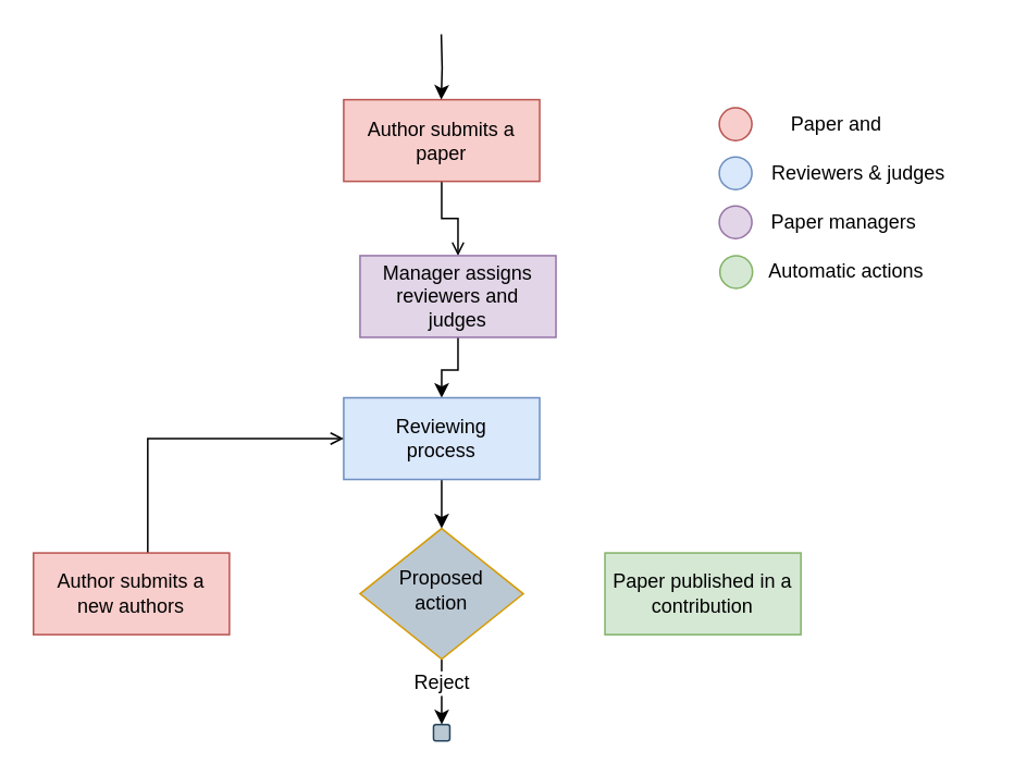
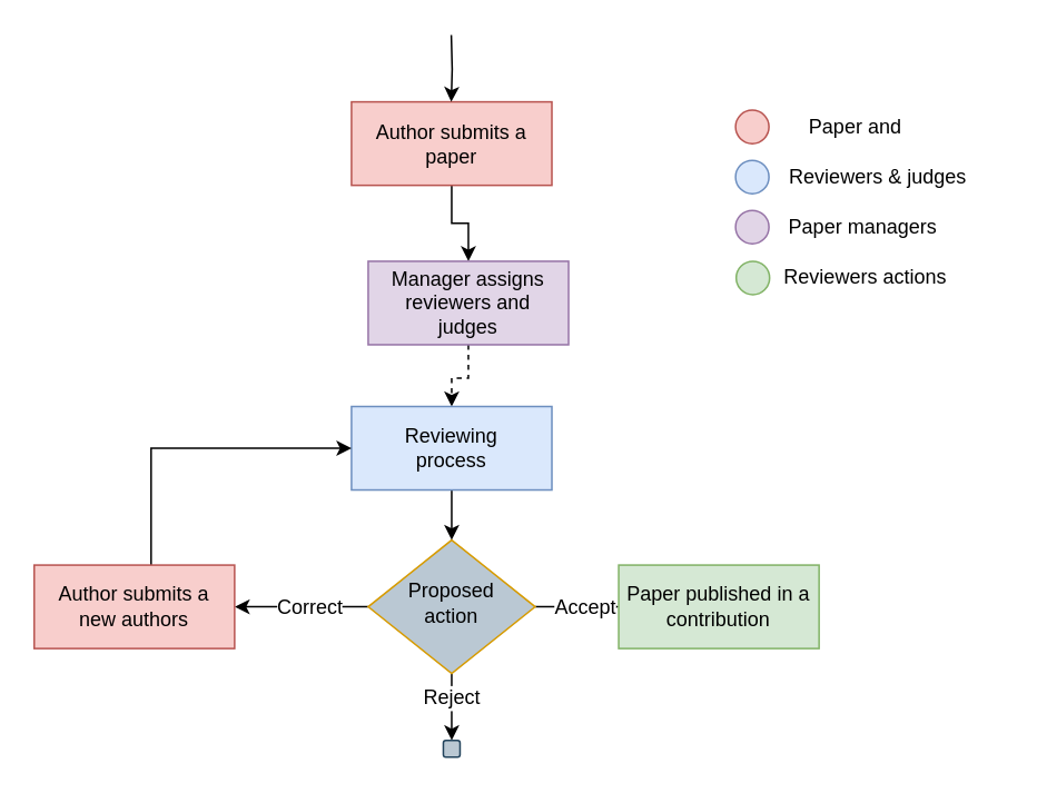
  <mxCell id="0" />
  <mxCell id="1" parent="0" />
  <mxCell id="2" style="edgeStyle=orthogonalEdgeStyle;rounded=0;orthogonalLoop=1;jettySize=auto;html=1;" parent="1" source="8" edge="1"><mxGeometry relative="1" as="geometry"><mxPoint x="270" y="443" as="targetPoint" /></mxGeometry></mxCell>
  <mxCell id="3" value="Reject" style="edgeLabel;html=1;align=center;verticalAlign=middle;resizable=0;points=[];fontSize=12;" parent="2" vertex="1" connectable="0"><mxGeometry x="-0.302" y="-1" relative="1" as="geometry"><mxPoint as="offset" /></mxGeometry></mxCell>
+ <mxCell id="4" style="edgeStyle=orthogonalEdgeStyle;rounded=0;orthogonalLoop=1;jettySize=auto;html=1;entryX=0;entryY=0.5;entryDx=0;entryDy=0;" parent="1" source="8" target="16" edge="1"><mxGeometry relative="1" as="geometry"><mxPoint x="370" y="363" as="targetPoint" /></mxGeometry></mxCell>
+ <mxCell id="5" value="Accept" style="edgeLabel;html=1;align=center;verticalAlign=middle;resizable=0;points=[];fontSize=12;" parent="4" vertex="1" connectable="0"><mxGeometry x="-0.242" y="2" relative="1" as="geometry"><mxPoint x="10" y="2" as="offset" /></mxGeometry></mxCell>
+ <mxCell id="6" style="edgeStyle=orthogonalEdgeStyle;rounded=0;orthogonalLoop=1;jettySize=auto;html=1;entryX=1;entryY=0.5;entryDx=0;entryDy=0;" parent="1" source="8" target="18" edge="1"><mxGeometry relative="1" as="geometry" /></mxCell>
+ <mxCell id="7" value="Correct" style="edgeLabel;html=1;align=center;verticalAlign=middle;resizable=0;points=[];fontSize=12;" parent="6" vertex="1" connectable="0"><mxGeometry x="0.25" y="-1" relative="1" as="geometry"><mxPoint x="14" y="1" as="offset" /></mxGeometry></mxCell>
  <mxCell id="8" value="&lt;div&gt;Proposed&lt;/div&gt;&lt;div&gt;action&lt;/div&gt;" style="rhombus;whiteSpace=wrap;html=1;shadow=0;fontFamily=Helvetica;fontSize=12;align=center;strokeWidth=1;spacing=6;spacingTop=-4;fillColor=#bac8d3;strokeColor=#d79b00;" parent="1" vertex="1"><mxGeometry x="220" y="323" width="100" height="80" as="geometry" /></mxCell>
  <mxCell id="9" style="edgeStyle=orthogonalEdgeStyle;rounded=0;orthogonalLoop=1;jettySize=auto;html=1;entryX=0.5;entryY=0;entryDx=0;entryDy=0;" parent="1" edge="1"><mxGeometry relative="1" as="geometry"><mxPoint x="270" y="293" as="sourcePoint" /><mxPoint x="270" y="323" as="targetPoint" /></mxGeometry></mxCell>
  <mxCell id="10" value="" style="rounded=1;whiteSpace=wrap;html=1;fontSize=12;glass=0;strokeWidth=1;shadow=0;fillColor=#bac8d3;strokeColor=#23445d;" parent="1" vertex="1"><mxGeometry x="265" y="443" width="10" height="10" as="geometry" /></mxCell>
- <mxCell id="11" style="edgeStyle=orthogonalEdgeStyle;rounded=0;orthogonalLoop=1;jettySize=auto;html=1;entryX=0.5;entryY=0;entryDx=0;entryDy=0;endArrow=open;" parent="1" source="12" target="14" edge="1"><mxGeometry relative="1" as="geometry" /></mxCell>
+ <mxCell id="11" style="edgeStyle=orthogonalEdgeStyle;rounded=0;orthogonalLoop=1;jettySize=auto;html=1;entryX=0.5;entryY=0;entryDx=0;entryDy=0;" parent="1" source="12" target="14" edge="1"><mxGeometry relative="1" as="geometry" /></mxCell>
  <mxCell id="12" value="Author submits a paper" style="rounded=0;whiteSpace=wrap;html=1;fillColor=#f8cecc;strokeColor=#b85450;" parent="1" vertex="1"><mxGeometry x="210" y="60.5" width="120" height="50" as="geometry" /></mxCell>
- <mxCell id="13" style="edgeStyle=orthogonalEdgeStyle;rounded=0;orthogonalLoop=1;jettySize=auto;html=1;entryX=0.5;entryY=0;entryDx=0;entryDy=0;fontSize=12;" edge="1" parent="1" source="14" target="15"><mxGeometry relative="1" as="geometry" /></mxCell>
+ <mxCell id="13" style="edgeStyle=orthogonalEdgeStyle;rounded=0;orthogonalLoop=1;jettySize=auto;html=1;entryX=0.5;entryY=0;entryDx=0;entryDy=0;fontSize=12;dashed=1;" edge="1" parent="1" source="14" target="15"><mxGeometry relative="1" as="geometry" /></mxCell>
  <mxCell id="14" value="Manager assigns reviewers and judges" style="rounded=0;whiteSpace=wrap;html=1;fillColor=#e1d5e7;strokeColor=#9673a6;spacing=10;spacingTop=0;" parent="1" vertex="1"><mxGeometry x="220" y="156" width="120" height="50" as="geometry" /></mxCell>
  <mxCell id="15" value="Reviewing process" style="rounded=0;whiteSpace=wrap;html=1;fillColor=#dae8fc;strokeColor=#6c8ebf;spacing=12;" parent="1" vertex="1"><mxGeometry x="210" y="243" width="120" height="50" as="geometry" /></mxCell>
  <mxCell id="16" value="Paper published in a contribution" style="rounded=0;whiteSpace=wrap;html=1;fillColor=#d5e8d4;strokeColor=#82b366;spacingRight=4;spacingLeft=4;" parent="1" vertex="1"><mxGeometry x="370" y="338" width="120" height="50" as="geometry" /></mxCell>
- <mxCell id="17" style="edgeStyle=orthogonalEdgeStyle;rounded=0;orthogonalLoop=1;jettySize=auto;html=1;entryX=0;entryY=0.5;entryDx=0;entryDy=0;endArrow=open;" parent="1" source="18" target="15" edge="1"><mxGeometry relative="1" as="geometry"><Array as="points"><mxPoint x="90" y="268" /></Array></mxGeometry></mxCell>
+ <mxCell id="17" style="edgeStyle=orthogonalEdgeStyle;rounded=0;orthogonalLoop=1;jettySize=auto;html=1;entryX=0;entryY=0.5;entryDx=0;entryDy=0;" parent="1" source="18" target="15" edge="1"><mxGeometry relative="1" as="geometry"><Array as="points"><mxPoint x="90" y="268" /></Array></mxGeometry></mxCell>
  <mxCell id="18" value="Author submits a new authors" style="rounded=0;whiteSpace=wrap;html=1;fillColor=#f8cecc;strokeColor=#b85450;spacingLeft=4;spacingRight=4;" parent="1" vertex="1"><mxGeometry x="20" y="338" width="120" height="50" as="geometry" /></mxCell>
  <mxCell id="19" value="" style="ellipse;whiteSpace=wrap;html=1;aspect=fixed;fontSize=17;fillColor=#e1d5e7;strokeColor=#9673a6;" vertex="1" parent="1"><mxGeometry x="440" y="125.5" width="20" height="20" as="geometry" /></mxCell>
  <mxCell id="20" value="Paper managers" style="text;html=1;strokeColor=none;fillColor=none;align=center;verticalAlign=middle;whiteSpace=wrap;rounded=0;fontSize=12;" vertex="1" parent="1"><mxGeometry x="452.75" y="120.5" width="127.25" height="30" as="geometry" /></mxCell>
  <mxCell id="21" value="" style="ellipse;whiteSpace=wrap;html=1;aspect=fixed;fontSize=17;fillColor=#dae8fc;strokeColor=#6c8ebf;" vertex="1" parent="1"><mxGeometry x="440" y="95.5" width="20" height="20" as="geometry" /></mxCell>
  <mxCell id="22" value="Reviewers &amp;amp; judges" style="text;html=1;strokeColor=none;fillColor=none;align=center;verticalAlign=middle;whiteSpace=wrap;rounded=0;fontSize=12;" vertex="1" parent="1"><mxGeometry x="453.25" y="90.5" width="145" height="30" as="geometry" /></mxCell>
  <mxCell id="23" value="" style="ellipse;whiteSpace=wrap;html=1;aspect=fixed;fontSize=17;fillColor=#f8cecc;strokeColor=#b85450;" vertex="1" parent="1"><mxGeometry x="440" y="65.5" width="20" height="20" as="geometry" /></mxCell>
  <mxCell id="24" value="Paper and" style="text;html=1;strokeColor=none;fillColor=none;align=center;verticalAlign=middle;whiteSpace=wrap;rounded=0;fontSize=12;" vertex="1" parent="1"><mxGeometry x="459" y="60.5" width="105.5" height="30" as="geometry" /></mxCell>
  <mxCell id="25" style="edgeStyle=orthogonalEdgeStyle;rounded=0;orthogonalLoop=1;jettySize=auto;html=1;entryX=0.5;entryY=0;entryDx=0;entryDy=0;" edge="1" parent="1"><mxGeometry relative="1" as="geometry"><mxPoint x="269.76" y="20.5" as="sourcePoint" /><mxPoint x="269.76" y="60.5" as="targetPoint" /></mxGeometry></mxCell>
  <mxCell id="26" value="" style="ellipse;whiteSpace=wrap;html=1;aspect=fixed;fontSize=17;fillColor=#d5e8d4;strokeColor=#82b366;" vertex="1" parent="1"><mxGeometry x="440.38" y="156" width="20" height="20" as="geometry" /></mxCell>
- <mxCell id="27" value="Automatic actions" style="text;html=1;strokeColor=none;fillColor=none;align=center;verticalAlign=middle;whiteSpace=wrap;rounded=0;fontSize=12;" vertex="1" parent="1"><mxGeometry x="453.13" y="151" width="130" height="30" as="geometry" /></mxCell>
+ <mxCell id="27" value="Reviewers actions" style="text;html=1;strokeColor=none;fillColor=none;align=center;verticalAlign=middle;whiteSpace=wrap;rounded=0;fontSize=12;" vertex="1" parent="1"><mxGeometry x="453.13" y="151" width="130" height="30" as="geometry" /></mxCell>
